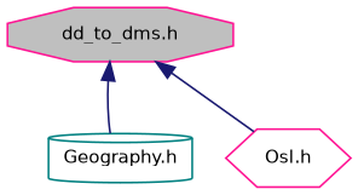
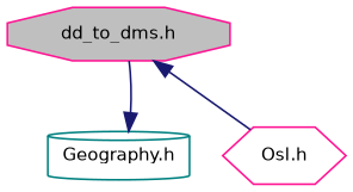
  digraph {
    node [color=deeppink fillcolor=white fontname=Helvetica fontsize=10 style=filled]
    edge [color=midnightblue dir=back fontname=Helvetica fontsize=10 labelfontname=Helvetica labelfontsize=10 style=solid]
    n1 [fillcolor=grey75 fontcolor=black height=0.2 label="dd_to_dms.h" shape=octagon width=0.4]
    n2 [color=teal height=0.2 label="Geography.h" shape=cylinder width=0.4]
    n3 [height=0.2 label="Osl.h" shape=hexagon width=0.4]
-   n1 -> n2
+   n2 -> n1
    n1 -> n3
  }
